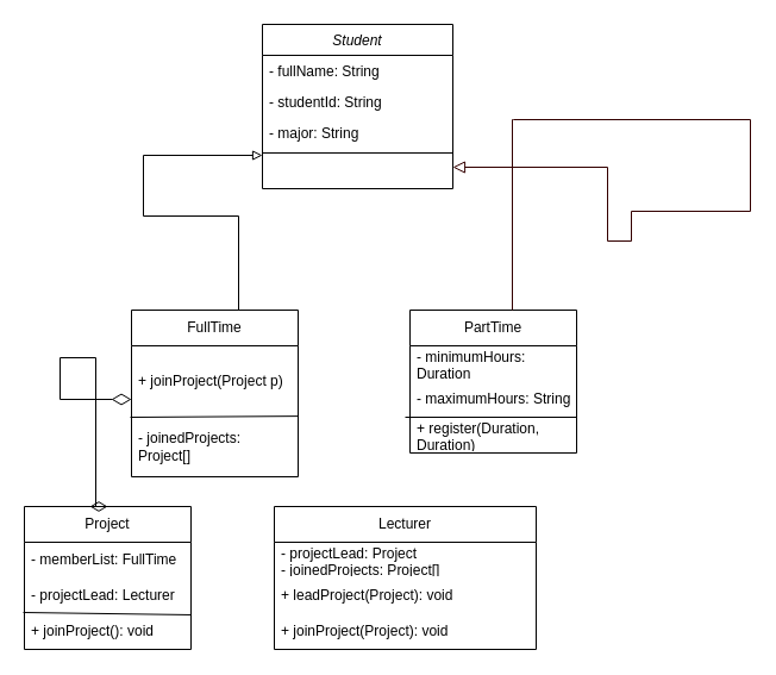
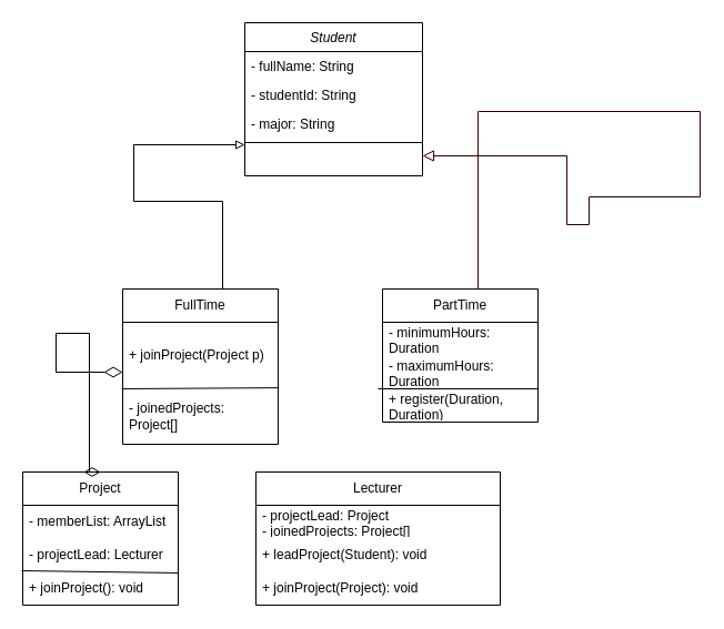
  <mxCell id="0" />
  <mxCell id="1" parent="0" />
  <mxCell id="2" value="Student" style="swimlane;fontStyle=2;align=center;verticalAlign=top;childLayout=stackLayout;horizontal=1;startSize=26;horizontalStack=0;resizeParent=1;resizeLast=0;collapsible=1;marginBottom=0;rounded=0;shadow=0;strokeWidth=1;" parent="1" vertex="1"><mxGeometry x="220" y="20" width="160" height="138" as="geometry"><mxRectangle x="230" y="140" width="160" height="26" as="alternateBounds" /></mxGeometry></mxCell>
  <mxCell id="3" value="- fullName: String" style="text;align=left;verticalAlign=top;spacingLeft=4;spacingRight=4;overflow=hidden;rotatable=0;points=[[0,0.5],[1,0.5]];portConstraint=eastwest;" parent="2" vertex="1"><mxGeometry y="26" width="160" height="26" as="geometry" /></mxCell>
  <mxCell id="4" value="- studentId: String" style="text;align=left;verticalAlign=top;spacingLeft=4;spacingRight=4;overflow=hidden;rotatable=0;points=[[0,0.5],[1,0.5]];portConstraint=eastwest;rounded=0;shadow=0;html=0;" parent="2" vertex="1"><mxGeometry y="52" width="160" height="26" as="geometry" /></mxCell>
  <mxCell id="5" value="- major: String" style="text;align=left;verticalAlign=top;spacingLeft=4;spacingRight=4;overflow=hidden;rotatable=0;points=[[0,0.5],[1,0.5]];portConstraint=eastwest;rounded=0;shadow=0;html=0;" parent="2" vertex="1"><mxGeometry y="78" width="160" height="26" as="geometry" /></mxCell>
  <mxCell id="6" value="" style="line;html=1;strokeWidth=1;align=left;verticalAlign=middle;spacingTop=-1;spacingLeft=3;spacingRight=3;rotatable=0;labelPosition=right;points=[];portConstraint=eastwest;" parent="2" vertex="1"><mxGeometry y="104" width="160" height="8" as="geometry" /></mxCell>
  <mxCell id="7" value="PartTime" style="swimlane;fontStyle=0;childLayout=stackLayout;horizontal=1;startSize=30;horizontalStack=0;resizeParent=1;resizeParentMax=0;resizeLast=0;collapsible=1;marginBottom=0;whiteSpace=wrap;html=1;" parent="1" vertex="1"><mxGeometry x="344" y="260" width="140" height="120" as="geometry" /></mxCell>
  <mxCell id="8" value="- minimumHours: Duration" style="text;strokeColor=none;fillColor=none;align=left;verticalAlign=middle;spacingLeft=4;spacingRight=4;overflow=hidden;points=[[0,0.5],[1,0.5]];portConstraint=eastwest;rotatable=0;whiteSpace=wrap;html=1;" parent="7" vertex="1"><mxGeometry y="30" width="140" height="30" as="geometry" /></mxCell>
- <mxCell id="9" value="- maximumHours: String" style="text;strokeColor=none;fillColor=none;align=left;verticalAlign=middle;spacingLeft=4;spacingRight=4;overflow=hidden;points=[[0,0.5],[1,0.5]];portConstraint=eastwest;rotatable=0;whiteSpace=wrap;html=1;" parent="7" vertex="1"><mxGeometry y="60" width="140" height="30" as="geometry" /></mxCell>
+ <mxCell id="9" value="- maximumHours: Duration" style="text;strokeColor=none;fillColor=none;align=left;verticalAlign=middle;spacingLeft=4;spacingRight=4;overflow=hidden;points=[[0,0.5],[1,0.5]];portConstraint=eastwest;rotatable=0;whiteSpace=wrap;html=1;" parent="7" vertex="1"><mxGeometry y="60" width="140" height="30" as="geometry" /></mxCell>
  <mxCell id="10" value="+ register(Duration, Duration)" style="text;strokeColor=none;fillColor=none;align=left;verticalAlign=middle;spacingLeft=4;spacingRight=4;overflow=hidden;points=[[0,0.5],[1,0.5]];portConstraint=eastwest;rotatable=0;whiteSpace=wrap;html=1;" parent="7" vertex="1"><mxGeometry y="90" width="140" height="30" as="geometry" /></mxCell>
  <mxCell id="11" value="" style="endArrow=none;html=1;rounded=0;entryX=1;entryY=0;entryDx=0;entryDy=0;entryPerimeter=0;" parent="7" target="10" edge="1"><mxGeometry width="50" height="50" relative="1" as="geometry"><mxPoint x="-4" y="90" as="sourcePoint" /><mxPoint x="66" y="80" as="targetPoint" /><Array as="points" /></mxGeometry></mxCell>
  <mxCell id="12" value="FullTime" style="swimlane;fontStyle=0;childLayout=stackLayout;horizontal=1;startSize=30;horizontalStack=0;resizeParent=1;resizeParentMax=0;resizeLast=0;collapsible=1;marginBottom=0;whiteSpace=wrap;html=1;" parent="1" vertex="1"><mxGeometry x="110" y="260" width="140" height="140" as="geometry" /></mxCell>
  <mxCell id="13" value="+ joinProject(Project p)" style="text;strokeColor=none;fillColor=none;align=left;verticalAlign=middle;spacingLeft=4;spacingRight=4;overflow=hidden;points=[[0,0.5],[1,0.5]];portConstraint=eastwest;rotatable=0;whiteSpace=wrap;html=1;" parent="12" vertex="1"><mxGeometry y="30" width="140" height="60" as="geometry" /></mxCell>
  <mxCell id="14" value="- joinedProjects: Project[]" style="text;strokeColor=none;fillColor=none;align=left;verticalAlign=middle;spacingLeft=4;spacingRight=4;overflow=hidden;points=[[0,0.5],[1,0.5]];portConstraint=eastwest;rotatable=0;whiteSpace=wrap;html=1;" parent="12" vertex="1"><mxGeometry y="90" width="140" height="50" as="geometry" /></mxCell>
  <mxCell id="15" value="" style="endArrow=none;html=1;rounded=0;entryX=1;entryY=-0.018;entryDx=0;entryDy=0;entryPerimeter=0;exitX=-0.007;exitY=1;exitDx=0;exitDy=0;exitPerimeter=0;" parent="12" target="14" edge="1"><mxGeometry width="50" height="50" relative="1" as="geometry"><mxPoint x="-0.98" y="90" as="sourcePoint" /><mxPoint x="20" y="80" as="targetPoint" /></mxGeometry></mxCell>
  <mxCell id="16" value="Lecturer" style="swimlane;fontStyle=0;childLayout=stackLayout;horizontal=1;startSize=30;horizontalStack=0;resizeParent=1;resizeParentMax=0;resizeLast=0;collapsible=1;marginBottom=0;whiteSpace=wrap;html=1;" parent="1" vertex="1"><mxGeometry x="230" y="425" width="220" height="120" as="geometry" /></mxCell>
  <mxCell id="17" value="- projectLead: Project&lt;div&gt;- joinedProjects: Project[]&lt;/div&gt;" style="text;strokeColor=none;fillColor=none;align=left;verticalAlign=middle;spacingLeft=4;spacingRight=4;overflow=hidden;points=[[0,0.5],[1,0.5]];portConstraint=eastwest;rotatable=0;whiteSpace=wrap;html=1;" parent="16" vertex="1"><mxGeometry y="30" width="220" height="30" as="geometry" /></mxCell>
- <mxCell id="18" value="+ leadProject(Project): void" style="text;strokeColor=none;fillColor=none;align=left;verticalAlign=middle;spacingLeft=4;spacingRight=4;overflow=hidden;points=[[0,0.5],[1,0.5]];portConstraint=eastwest;rotatable=0;whiteSpace=wrap;html=1;" parent="16" vertex="1"><mxGeometry y="60" width="220" height="30" as="geometry" /></mxCell>
+ <mxCell id="18" value="+ leadProject(Student): void" style="text;strokeColor=none;fillColor=none;align=left;verticalAlign=middle;spacingLeft=4;spacingRight=4;overflow=hidden;points=[[0,0.5],[1,0.5]];portConstraint=eastwest;rotatable=0;whiteSpace=wrap;html=1;" parent="16" vertex="1"><mxGeometry y="60" width="220" height="30" as="geometry" /></mxCell>
  <mxCell id="19" value="+ joinProject(Project): void" style="text;strokeColor=none;fillColor=none;align=left;verticalAlign=middle;spacingLeft=4;spacingRight=4;overflow=hidden;points=[[0,0.5],[1,0.5]];portConstraint=eastwest;rotatable=0;whiteSpace=wrap;html=1;" parent="16" vertex="1"><mxGeometry y="90" width="220" height="30" as="geometry" /></mxCell>
  <mxCell id="20" value="Project" style="swimlane;fontStyle=0;childLayout=stackLayout;horizontal=1;startSize=30;horizontalStack=0;resizeParent=1;resizeParentMax=0;resizeLast=0;collapsible=1;marginBottom=0;whiteSpace=wrap;html=1;" parent="1" vertex="1"><mxGeometry x="20" y="425" width="140" height="120" as="geometry" /></mxCell>
- <mxCell id="21" value="- memberList: FullTime" style="text;strokeColor=none;fillColor=none;align=left;verticalAlign=middle;spacingLeft=4;spacingRight=4;overflow=hidden;points=[[0,0.5],[1,0.5]];portConstraint=eastwest;rotatable=0;whiteSpace=wrap;html=1;" parent="20" vertex="1"><mxGeometry y="30" width="140" height="30" as="geometry" /></mxCell>
+ <mxCell id="21" value="- memberList: ArrayList" style="text;strokeColor=none;fillColor=none;align=left;verticalAlign=middle;spacingLeft=4;spacingRight=4;overflow=hidden;points=[[0,0.5],[1,0.5]];portConstraint=eastwest;rotatable=0;whiteSpace=wrap;html=1;" parent="20" vertex="1"><mxGeometry y="30" width="140" height="30" as="geometry" /></mxCell>
  <mxCell id="22" value="- projectLead: Lecturer" style="text;strokeColor=none;fillColor=none;align=left;verticalAlign=middle;spacingLeft=4;spacingRight=4;overflow=hidden;points=[[0,0.5],[1,0.5]];portConstraint=eastwest;rotatable=0;whiteSpace=wrap;html=1;" parent="20" vertex="1"><mxGeometry y="60" width="140" height="30" as="geometry" /></mxCell>
  <mxCell id="23" value="+ joinProject(): void" style="text;strokeColor=none;fillColor=none;align=left;verticalAlign=middle;spacingLeft=4;spacingRight=4;overflow=hidden;points=[[0,0.5],[1,0.5]];portConstraint=eastwest;rotatable=0;whiteSpace=wrap;html=1;" parent="20" vertex="1"><mxGeometry y="90" width="140" height="30" as="geometry" /></mxCell>
  <mxCell id="24" value="" style="endArrow=none;html=1;rounded=0;entryX=1;entryY=0.033;entryDx=0;entryDy=0;entryPerimeter=0;exitX=-0.007;exitY=-0.033;exitDx=0;exitDy=0;exitPerimeter=0;" parent="20" source="23" target="23" edge="1"><mxGeometry width="50" height="50" relative="1" as="geometry"><mxPoint x="20" y="130" as="sourcePoint" /><mxPoint x="70" y="80" as="targetPoint" /></mxGeometry></mxCell>
  <mxCell id="25" value="" style="endArrow=diamondThin;html=1;endSize=12;startArrow=diamondThin;startSize=14;startFill=0;edgeStyle=orthogonalEdgeStyle;align=left;verticalAlign=bottom;rounded=0;exitX=0;exitY=0.5;exitDx=0;exitDy=0;entryX=0.5;entryY=0;entryDx=0;entryDy=0;endFill=0;" parent="1" target="20" edge="1"><mxGeometry x="-0.269" y="20" relative="1" as="geometry"><mxPoint x="110" y="335" as="sourcePoint" /><mxPoint x="80" y="270" as="targetPoint" /><Array as="points"><mxPoint x="50" y="335" /><mxPoint x="50" y="300" /><mxPoint x="80" y="300" /><mxPoint x="80" y="425" /></Array><mxPoint as="offset" /></mxGeometry></mxCell>
  <mxCell id="26" value="" style="edgeStyle=orthogonalEdgeStyle;html=1;verticalAlign=bottom;endArrow=block;endSize=8;strokeColor=#330000;rounded=0;endFill=0;" parent="1" edge="1"><mxGeometry relative="1" as="geometry"><mxPoint x="380" y="140" as="targetPoint" /><mxPoint x="430" y="260" as="sourcePoint" /><Array as="points"><mxPoint x="431" y="100" /><mxPoint x="630" y="100" /><mxPoint x="630" y="177" /><mxPoint x="530" y="177" /><mxPoint x="530" y="202" /><mxPoint x="510" y="202" /><mxPoint x="510" y="200" /></Array></mxGeometry></mxCell>
  <mxCell id="27" style="edgeStyle=orthogonalEdgeStyle;rounded=0;orthogonalLoop=1;jettySize=auto;html=1;endArrow=block;endFill=0;" parent="1" edge="1" source="12"><mxGeometry relative="1" as="geometry"><mxPoint x="200" y="250" as="sourcePoint" /><mxPoint x="220" y="130" as="targetPoint" /><Array as="points"><mxPoint x="200" y="181" /><mxPoint x="120" y="181" /><mxPoint x="120" y="130" /></Array></mxGeometry></mxCell>
